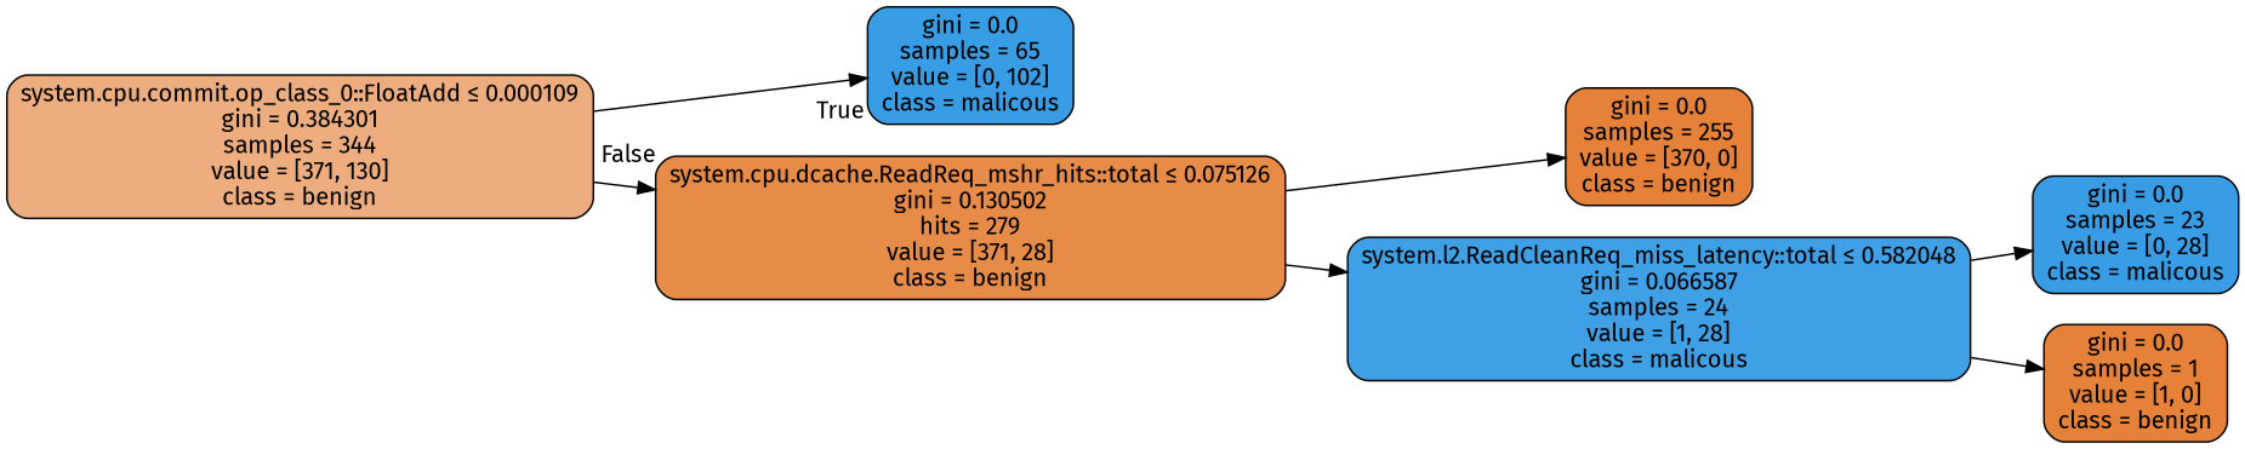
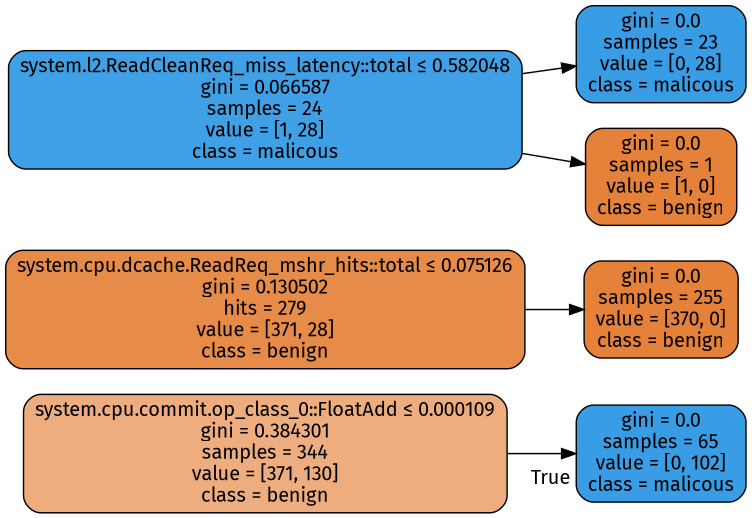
  digraph {
    fontname="Fira Sans"
    rankdir=LR
    node [color=black fillcolor="#399de5" fontname="Fira Sans" shape=box style="filled, rounded"]
    edge [fontname="Fira Sans"]
    n1 [fillcolor="#eead7e" label=<system.cpu.commit.op_class_0::FloatAdd &le; 0.000109<br/>gini = 0.384301<br/>samples = 344<br/>value = [371, 130]<br/>class = benign>]
    n2 [label=<gini = 0.0<br/>samples = 65<br/>value = [0, 102]<br/>class = malicous>]
    n3 [fillcolor="#e78b48" label=<system.cpu.dcache.ReadReq_mshr_hits::total &le; 0.075126<br/>gini = 0.130502<br/>hits = 279<br/>value = [371, 28]<br/>class = benign>]
    n4 [fillcolor="#e58139" label=<gini = 0.0<br/>samples = 255<br/>value = [370, 0]<br/>class = benign>]
    n5 [fillcolor="#40a0e6" label=<system.l2.ReadCleanReq_miss_latency::total &le; 0.582048<br/>gini = 0.066587<br/>samples = 24<br/>value = [1, 28]<br/>class = malicous>]
    n6 [label=<gini = 0.0<br/>samples = 23<br/>value = [0, 28]<br/>class = malicous>]
    n7 [fillcolor="#e58139" label=<gini = 0.0<br/>samples = 1<br/>value = [1, 0]<br/>class = benign>]
    n1 -> n2 [headlabel=True labelangle=45 labeldistance=2.5]
-   n1 -> n3 [headlabel=False labelangle=-45 labeldistance=2.5]
    n3 -> n4
-   n3 -> n5
    n5 -> n6
    n5 -> n7
  }
